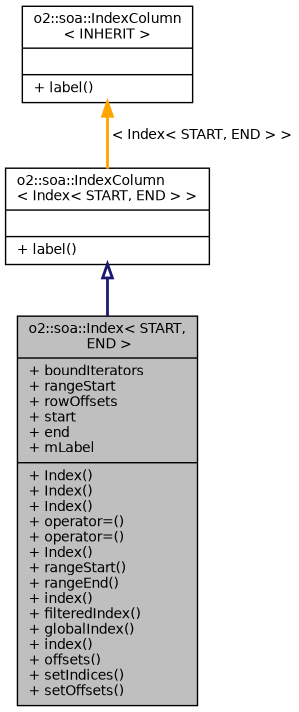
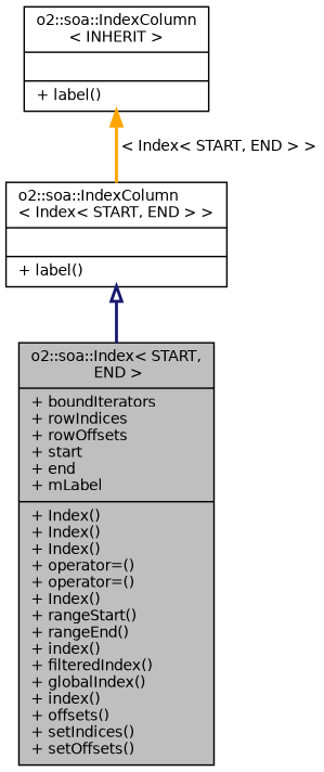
  digraph {
    node [color=black fontname=Helvetica fontsize=10 shape=record]
    edge [dir=back fontname=Helvetica fontsize=10 labelfontname=Helvetica labelfontsize=10 style=bold]
-   n1 [fillcolor=grey75 fontcolor=black height=0.2 label="{o2::soa::Index\< START,\l END \>\n|+ boundIterators\l+ rangeStart\l+ rowOffsets\l+ start\l+ end\l+ mLabel\l|+ Index()\l+ Index()\l+ Index()\l+ operator=()\l+ operator=()\l+ Index()\l+ rangeStart()\l+ rangeEnd()\l+ index()\l+ filteredIndex()\l+ globalIndex()\l+ index()\l+ offsets()\l+ setIndices()\l+ setOffsets()\l}" style=filled width=0.4]
+   n1 [fillcolor=grey75 fontcolor=black height=0.2 label="{o2::soa::Index\< START,\l END \>\n|+ boundIterators\l+ rowIndices\l+ rowOffsets\l+ start\l+ end\l+ mLabel\l|+ Index()\l+ Index()\l+ Index()\l+ operator=()\l+ operator=()\l+ Index()\l+ rangeStart()\l+ rangeEnd()\l+ index()\l+ filteredIndex()\l+ globalIndex()\l+ index()\l+ offsets()\l+ setIndices()\l+ setOffsets()\l}" style=filled width=0.4]
    n2 [height=0.2 label="{o2::soa::IndexColumn\l\< Index\< START, END \> \>\n||+ label()\l}" width=0.4]
    n3 [height=0.2 label="{o2::soa::IndexColumn\l\< INHERIT \>\n||+ label()\l}" width=0.4]
    n2 -> n1 [arrowtail=onormal color=midnightblue]
    n3 -> n2 [color=orange label=" \< Index\< START, END \> \>"]
  }
